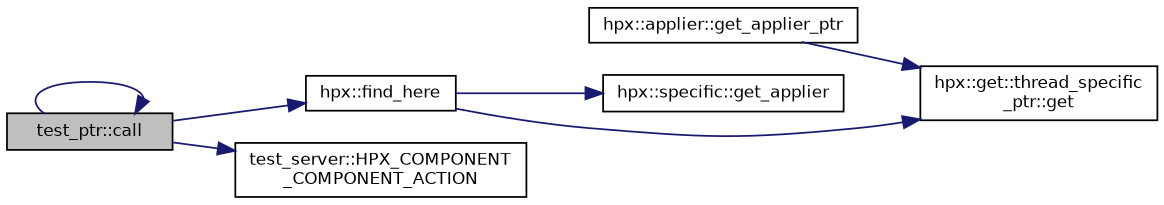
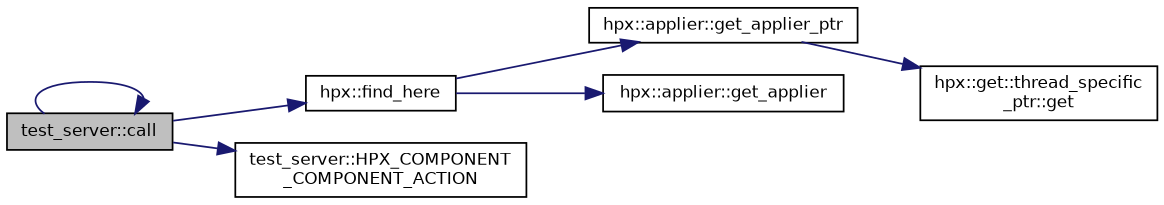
  digraph {
    rankdir=LR
    node [color=black fillcolor=white fontname=Helvetica fontsize=10 shape=record style=filled]
    edge [color=midnightblue fontname=Helvetica fontsize=10 labelfontname=Helvetica labelfontsize=10 style=solid]
-   n1 [fillcolor=grey75 fontcolor=black height=0.2 label="test_ptr::call" width=0.4]
+   n1 [fillcolor=grey75 fontcolor=black height=0.2 label="test_server::call" width=0.4]
    n2 [height=0.2 label="hpx::find_here" width=0.4]
    n3 [height=0.2 label="test_server::HPX_COMPONENT\l_COMPONENT_ACTION" width=0.4]
    n4 [height=0.2 label="hpx::applier::get_applier_ptr" width=0.4]
-   n5 [height=0.2 label="hpx::specific::get_applier" width=0.4]
+   n5 [height=0.2 label="hpx::applier::get_applier" width=0.4]
    n6 [height=0.2 label="hpx::get::thread_specific\l_ptr::get" width=0.4]
    n1 -> n1
    n1 -> n2
    n1 -> n3
-   n2 -> n6
+   n2 -> n4
    n2 -> n5
    n4 -> n6
  }
